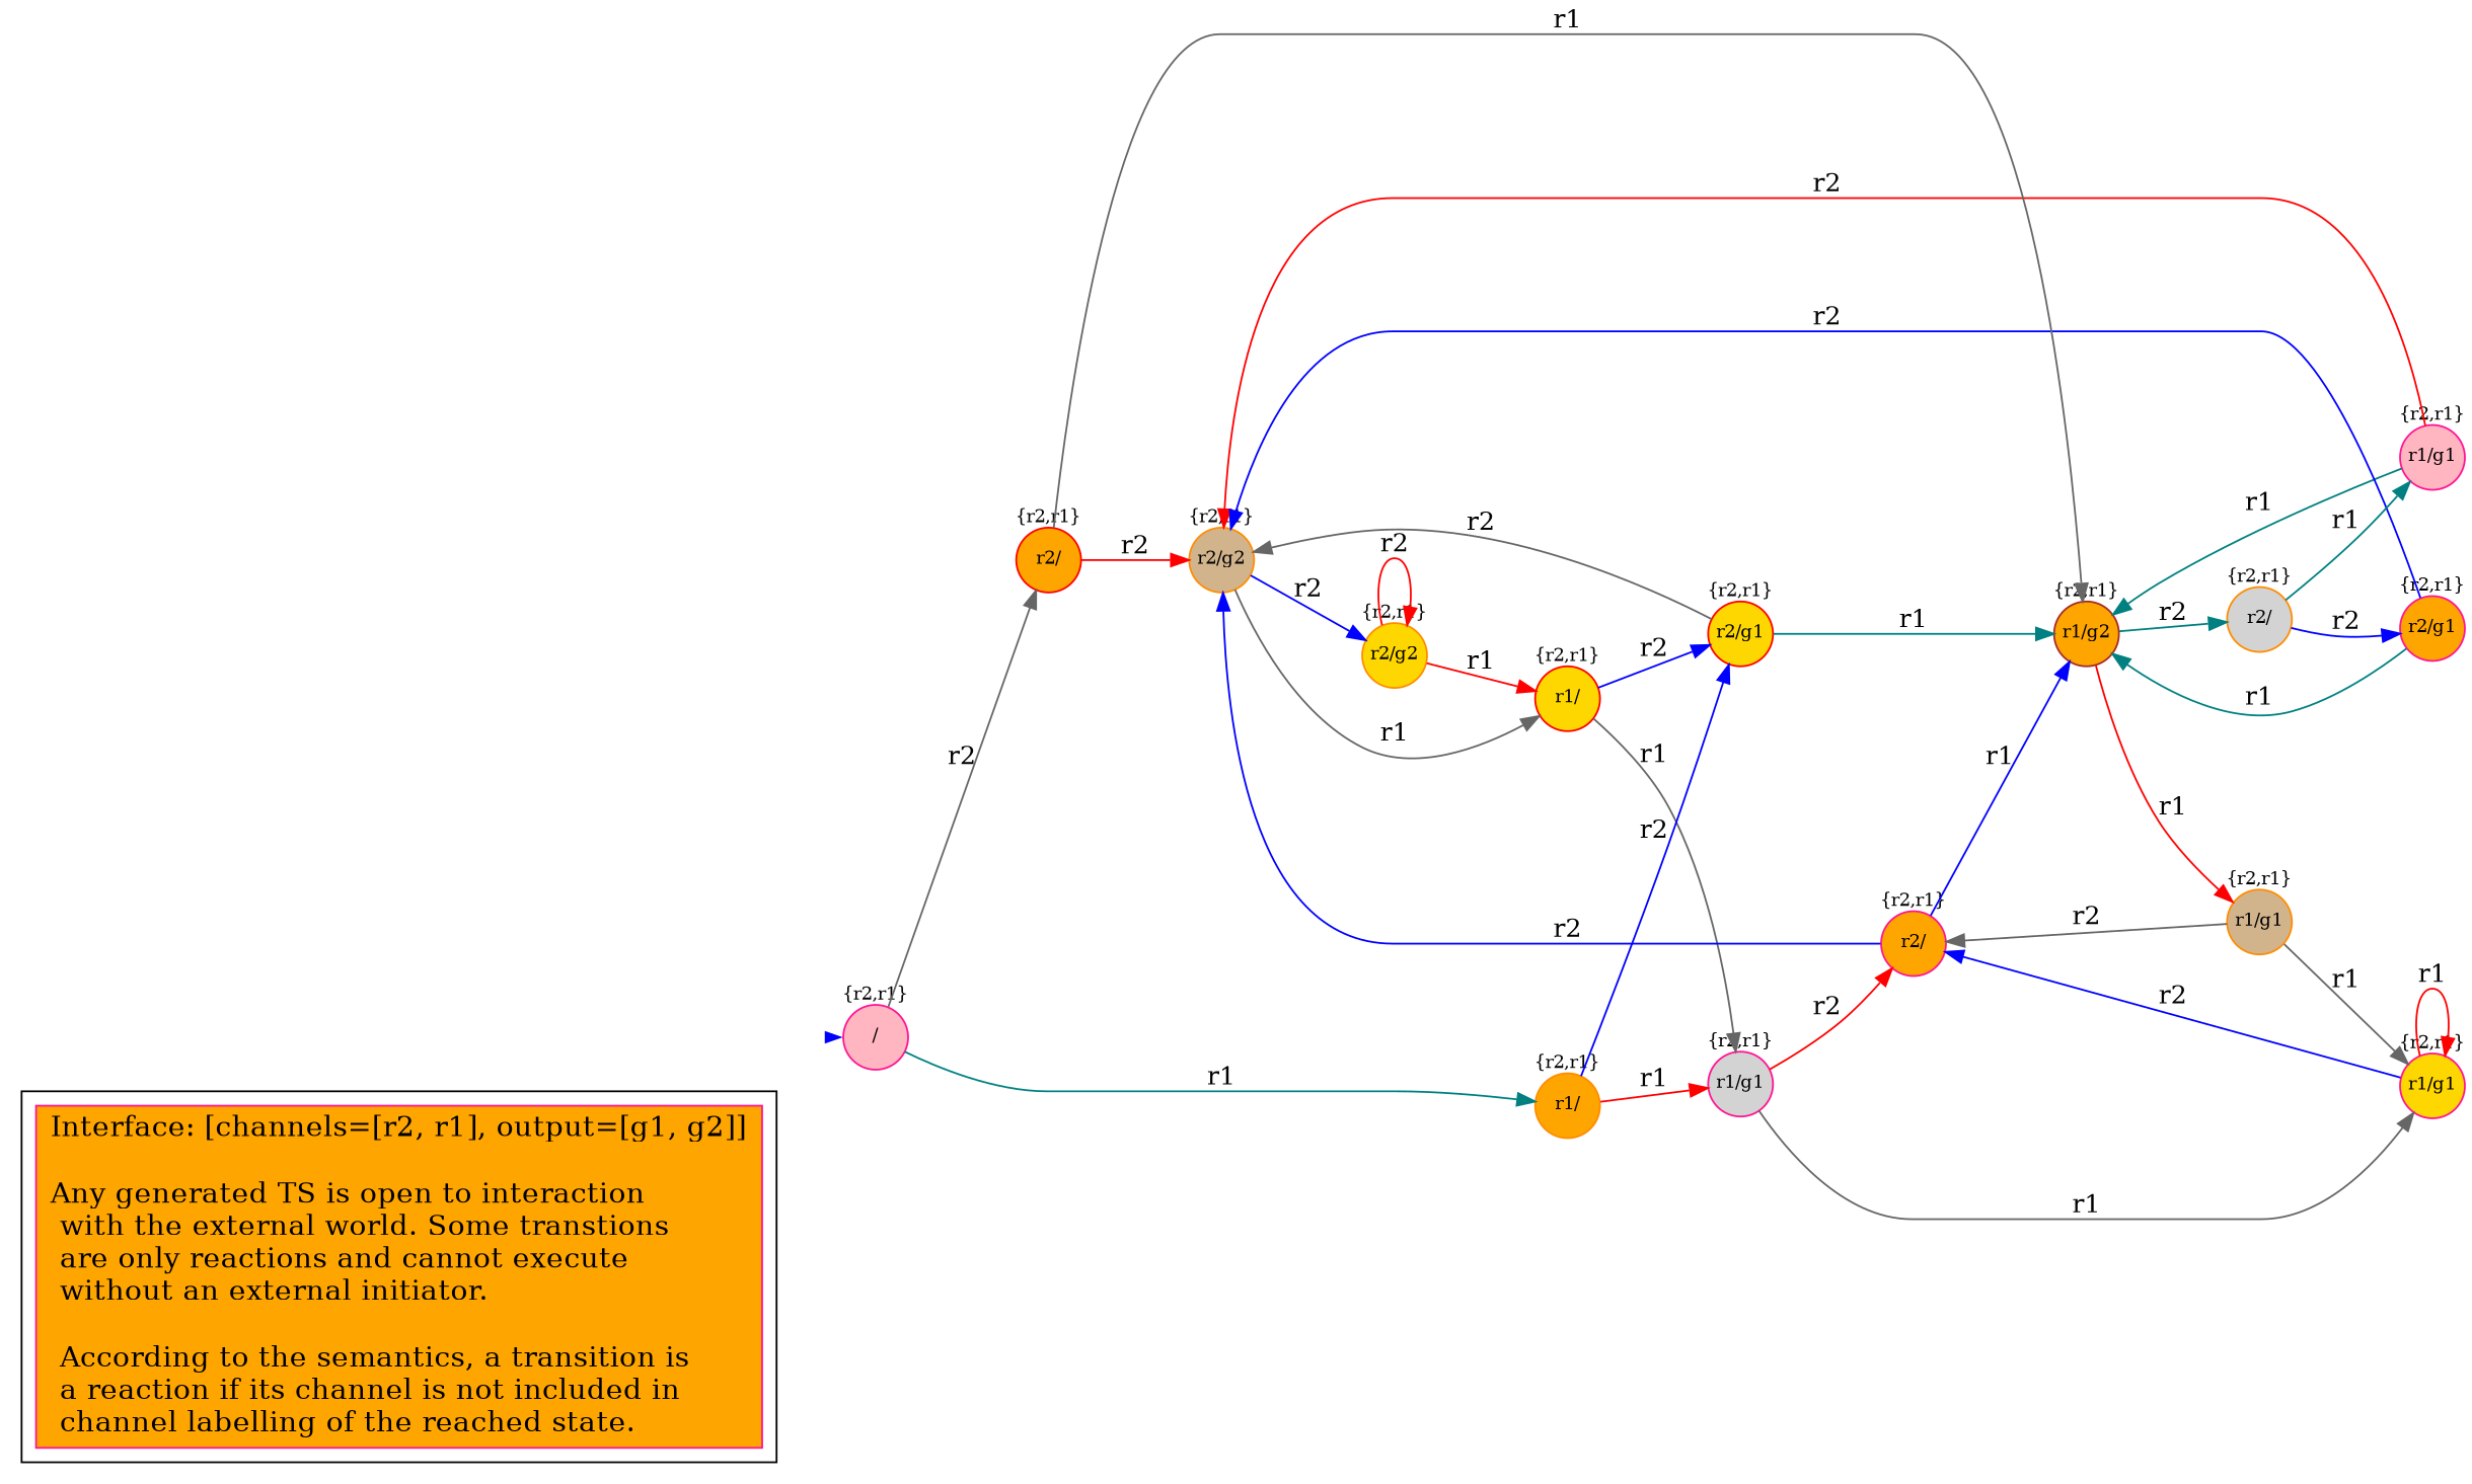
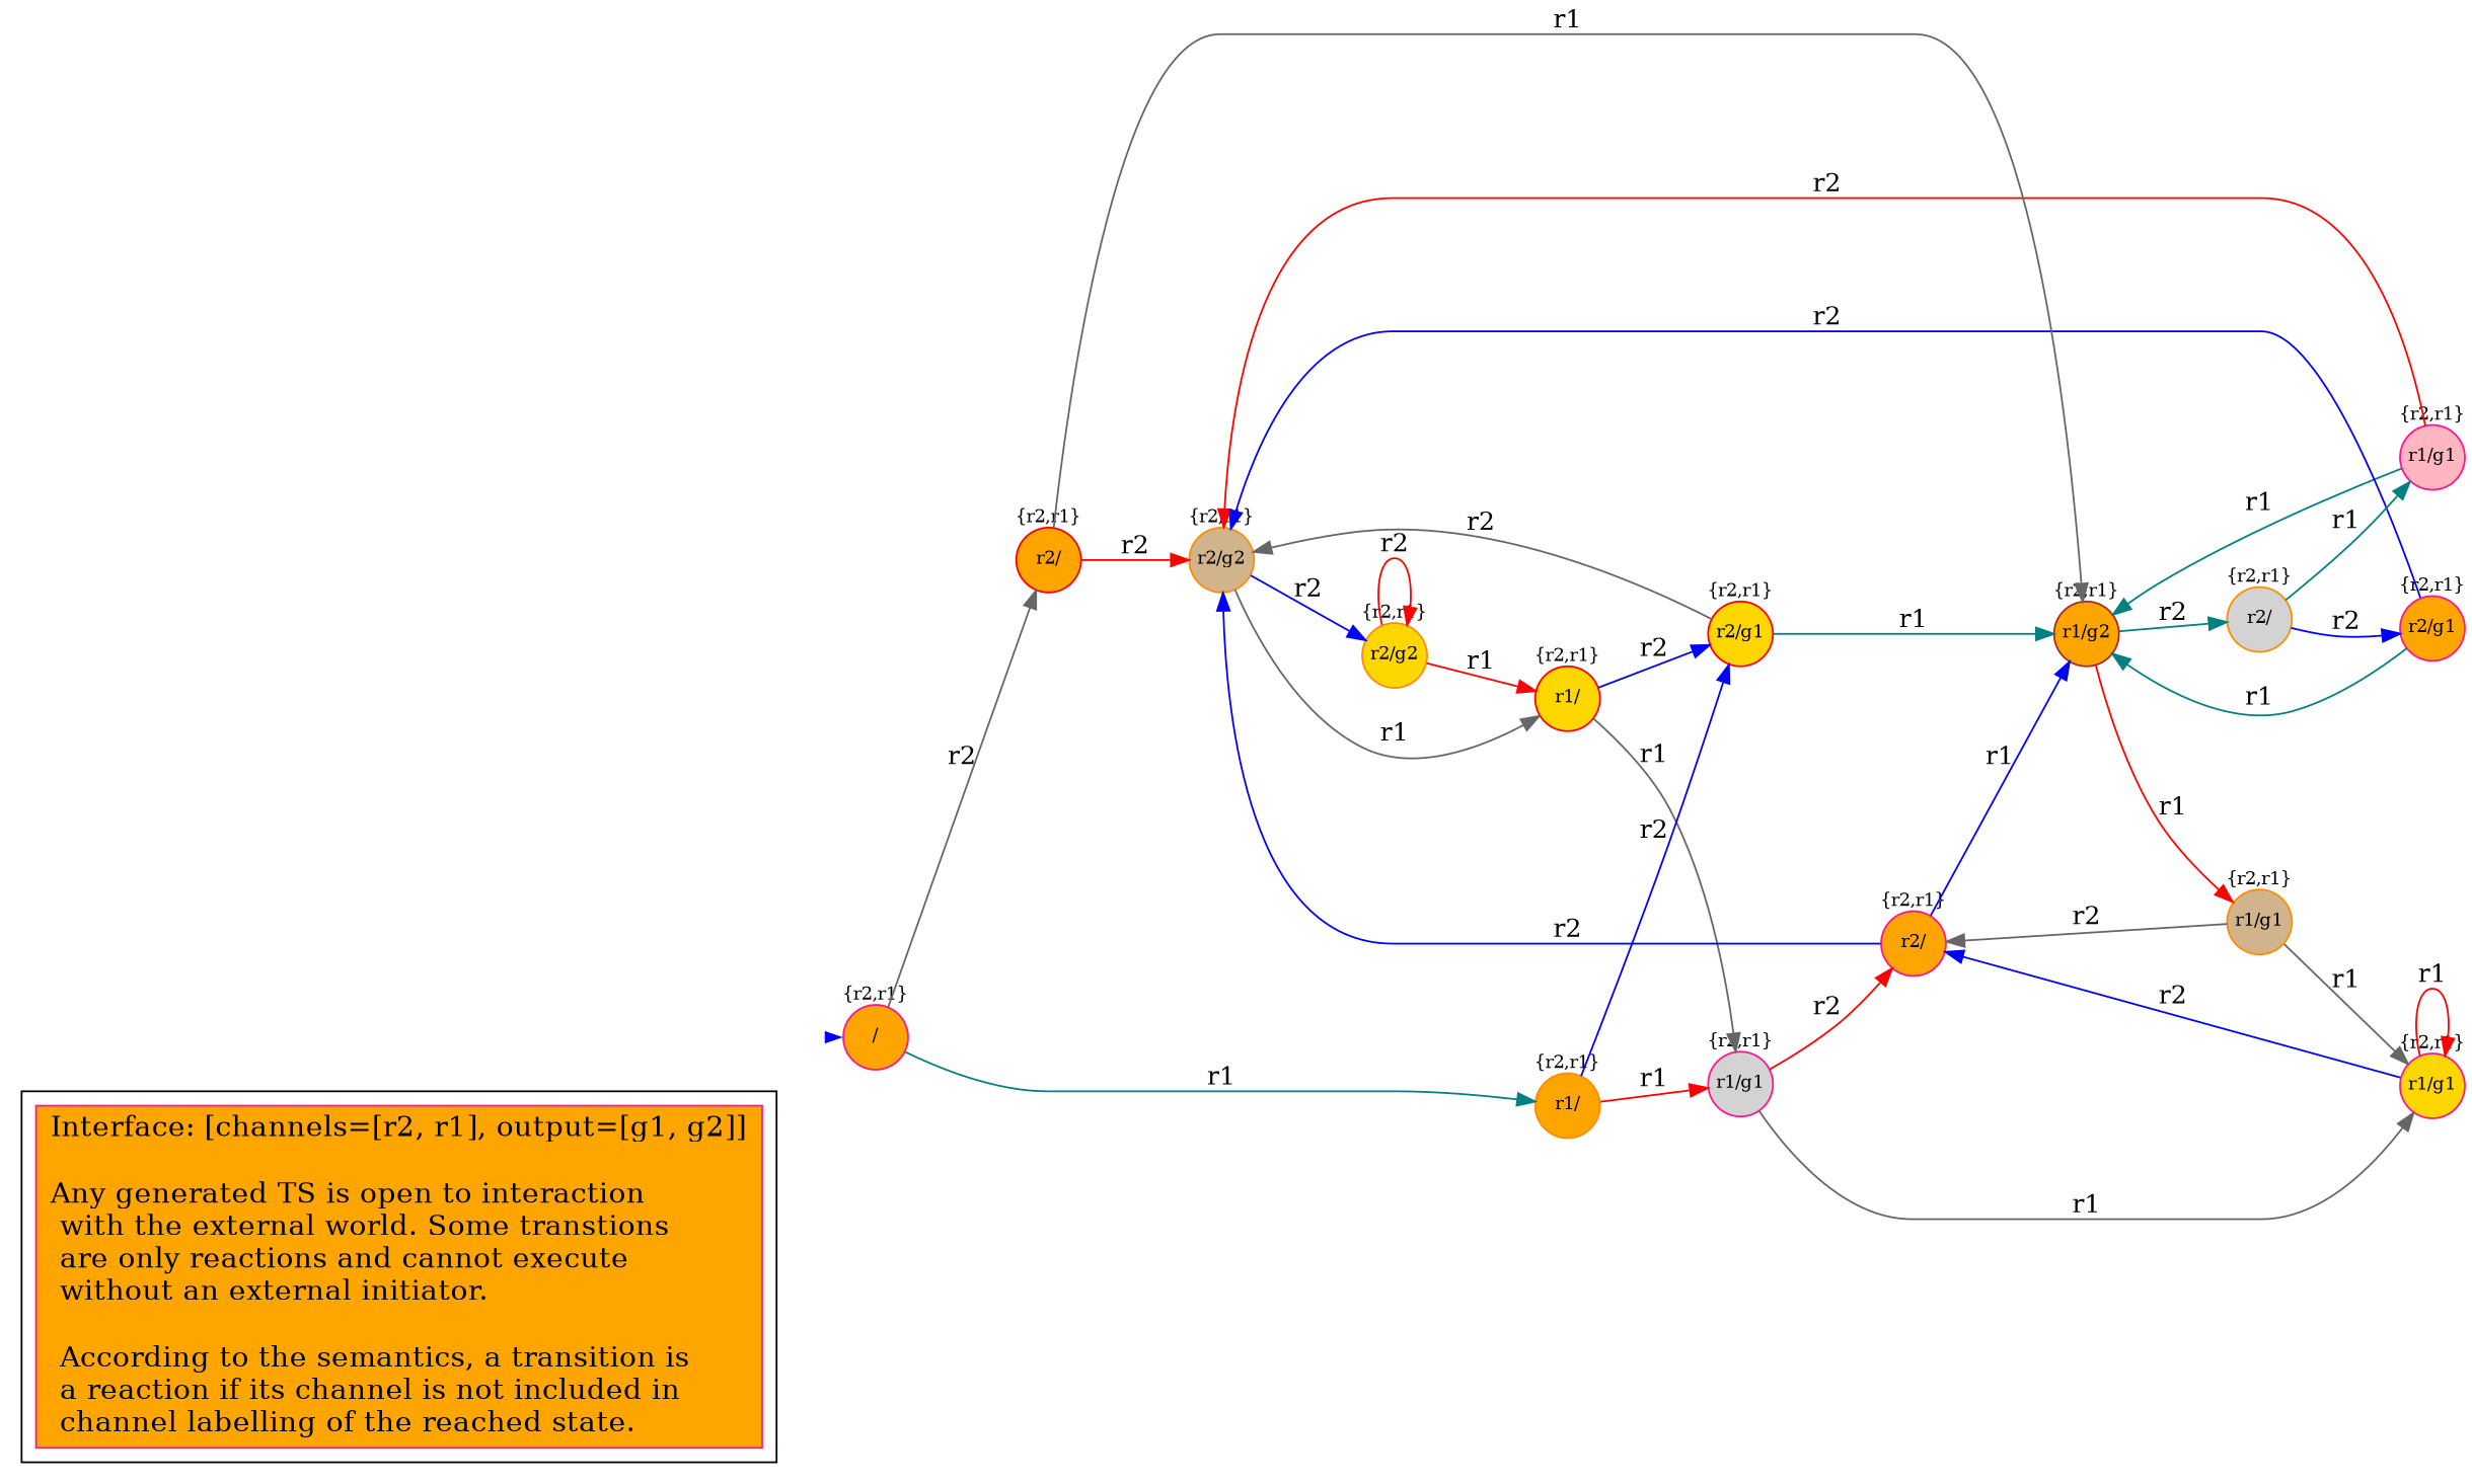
  digraph {
    nodesep=0.5
    rankdir=LR
    ranksep=.6
    node [fontsize=10 shape=circle style=filled fillcolor=orange color=deeppink fixedsize=true]
    edge [color=blue]
    n1 [fontsize=16 label="Interface: [channels=[r2, r1], output=[g1, g2]]\n\nAny generated TS is open to interaction\l with the external world. Some transtions\l are only reactions and cannot execute\l without an external initiator.\l\l According to the semantics, a transition is\l a reaction if its channel is not included in\l channel labelling of the reached state.\l" shape=box fixedsize=""]
    init [shape=point style=invis fillcolor="" color=""]
-   n3 [label="{r2,r1}\n\n/\n\n\n" fillcolor=lightpink]
+   n3 [label="{r2,r1}\n\n/\n\n\n"]
    n4 [label="{r2,r1}\n\nr2/g2\n\n\n" fillcolor=tan color=darkorange]
    n5 [label="{r2,r1}\n\nr1/\n\n\n" fillcolor=gold color=red]
    n6 [label="{r2,r1}\n\nr2/g2\n\n\n" fillcolor=gold color=darkorange]
    n7 [label="{r2,r1}\n\nr1/g1\n\n\n" fillcolor=lightpink]
    n8 [label="{r2,r1}\n\nr1/g2\n\n\n" color=brown]
    n9 [label="{r2,r1}\n\nr2/g1\n\n\n"]
    n10 [label="{r2,r1}\n\nr2/\n\n\n" fillcolor=lightgrey color=darkorange]
    n11 [label="{r2,r1}\n\nr2/\n\n\n" color=red]
    n12 [label="{r2,r1}\n\nr2/\n\n\n"]
    n13 [label="{r2,r1}\n\nr1/\n\n\n" color=darkorange]
    n14 [label="{r2,r1}\n\nr1/g1\n\n\n" fillcolor=lightgrey]
    n15 [label="{r2,r1}\n\nr2/g1\n\n\n" fillcolor=gold color=red]
    n16 [label="{r2,r1}\n\nr1/g1\n\n\n" fillcolor=tan color=darkorange]
    n17 [label="{r2,r1}\n\nr1/g1\n\n\n" fillcolor=gold]
    subgraph cluster_1 {
      n1
    }
    init -> n3 [penwidth=0]
    n3 -> n11 [label=r2 color=gray40]
    n3 -> n13 [label=r1 color=teal]
    n4 -> n5 [label=r1 color=gray40]
    n4 -> n6 [label=r2]
    n5 -> n14 [label=r1 color=gray40]
    n5 -> n15 [label=r2]
    n6 -> n5 [label=r1 color=red]
    n6 -> n6 [label=r2 color=red]
    n7 -> n4 [label=r2 color=red]
    n7 -> n8 [label=r1 color=teal]
    n8 -> n10 [label=r2 color=teal]
    n8 -> n16 [label=r1 color=red]
    n9 -> n4 [label=r2]
    n9 -> n8 [label=r1 color=teal]
    n10 -> n7 [label=r1 color=teal]
    n10 -> n9 [label=r2]
    n11 -> n4 [label=r2 color=red]
    n11 -> n8 [label=r1 color=gray40]
    n12 -> n4 [label=r2]
    n12 -> n8 [label=r1]
    n13 -> n14 [label=r1 color=red]
    n13 -> n15 [label=r2]
    n14 -> n12 [label=r2 color=red]
    n14 -> n17 [label=r1 color=gray40]
    n15 -> n4 [label=r2 color=gray40]
    n15 -> n8 [label=r1 color=teal]
    n16 -> n12 [label=r2 color=gray40]
    n16 -> n17 [label=r1 color=gray40]
    n17 -> n12 [label=r2]
    n17 -> n17 [label=r1 color=red]
  }
